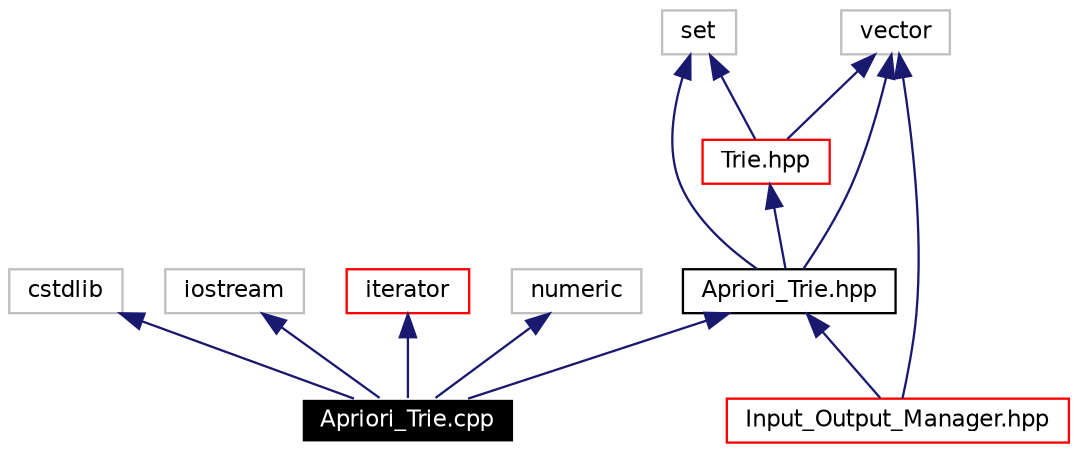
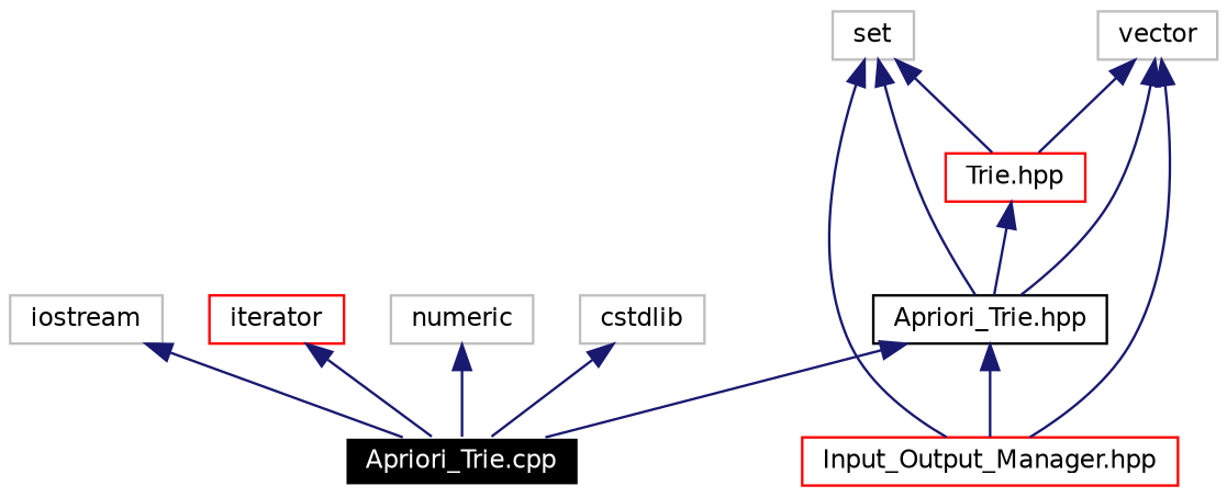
  digraph {
    node [color=grey75 fontname=Helvetica fontsize=10 shape=record]
    edge [color=midnightblue dir=back fontname=Helvetica fontsize=10 labelfontname=Helvetica labelfontsize=10 style=solid]
    n1 [color=white fillcolor=black fontcolor=white height=0.2 label="Apriori_Trie.cpp" style=filled width=0.4]
    n2 [height=0.2 label=cstdlib width=0.4]
    n3 [height=0.2 label=iostream width=0.4]
    n4 [color=red height=0.2 label=iterator width=0.4]
    n5 [height=0.2 label=numeric width=0.4]
    n6 [color=black height=0.2 label="Apriori_Trie.hpp" width=0.4]
    n7 [color=red height=0.2 label="Input_Output_Manager.hpp" width=0.4]
    n8 [color=red height=0.2 label="Trie.hpp" width=0.4]
    n9 [height=0.2 label=vector width=0.4]
    n10 [height=0.2 label=set width=0.4]
    n2 -> n1
    n3 -> n1
    n4 -> n1
    n5 -> n1
    n6 -> n1
    n6 -> n7
    n8 -> n6
    n9 -> n6
    n9 -> n7
    n9 -> n8
    n10 -> n6
+   n10 -> n7
    n10 -> n8
  }
